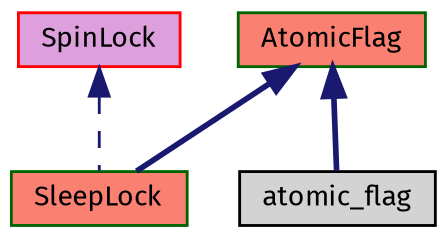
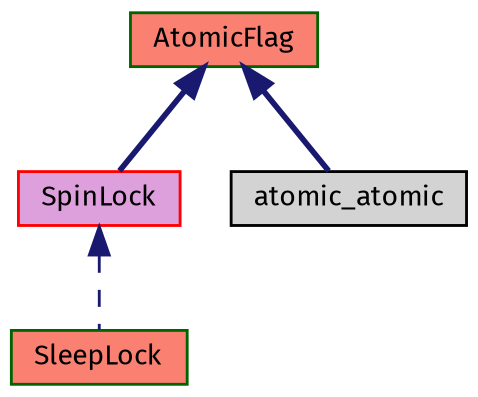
  digraph {
    fontname="Fira Sans"
    node [color=darkgreen fillcolor=salmon fontname="Fira Sans" fontsize=10 shape=record style=filled]
    edge [color=midnightblue dir=back fontname="Fira Sans" fontsize=10 labelfontname=Helvetica labelfontsize=10 style=bold]
    n1 [color=red fillcolor=plum fontcolor=black height=0.2 label=SpinLock width=0.4]
    n2 [height=0.2 label=SleepLock width=0.4]
    n3 [height=0.2 label=AtomicFlag width=0.4]
-   n4 [color=black fillcolor=lightgrey height=0.2 label=atomic_flag width=0.4]
+   n4 [color=black fillcolor=lightgrey height=0.2 label=atomic_atomic width=0.4]
    n1 -> n2 [style=dashed]
-   n3 -> n2
+   n3 -> n1
    n3 -> n4
  }
